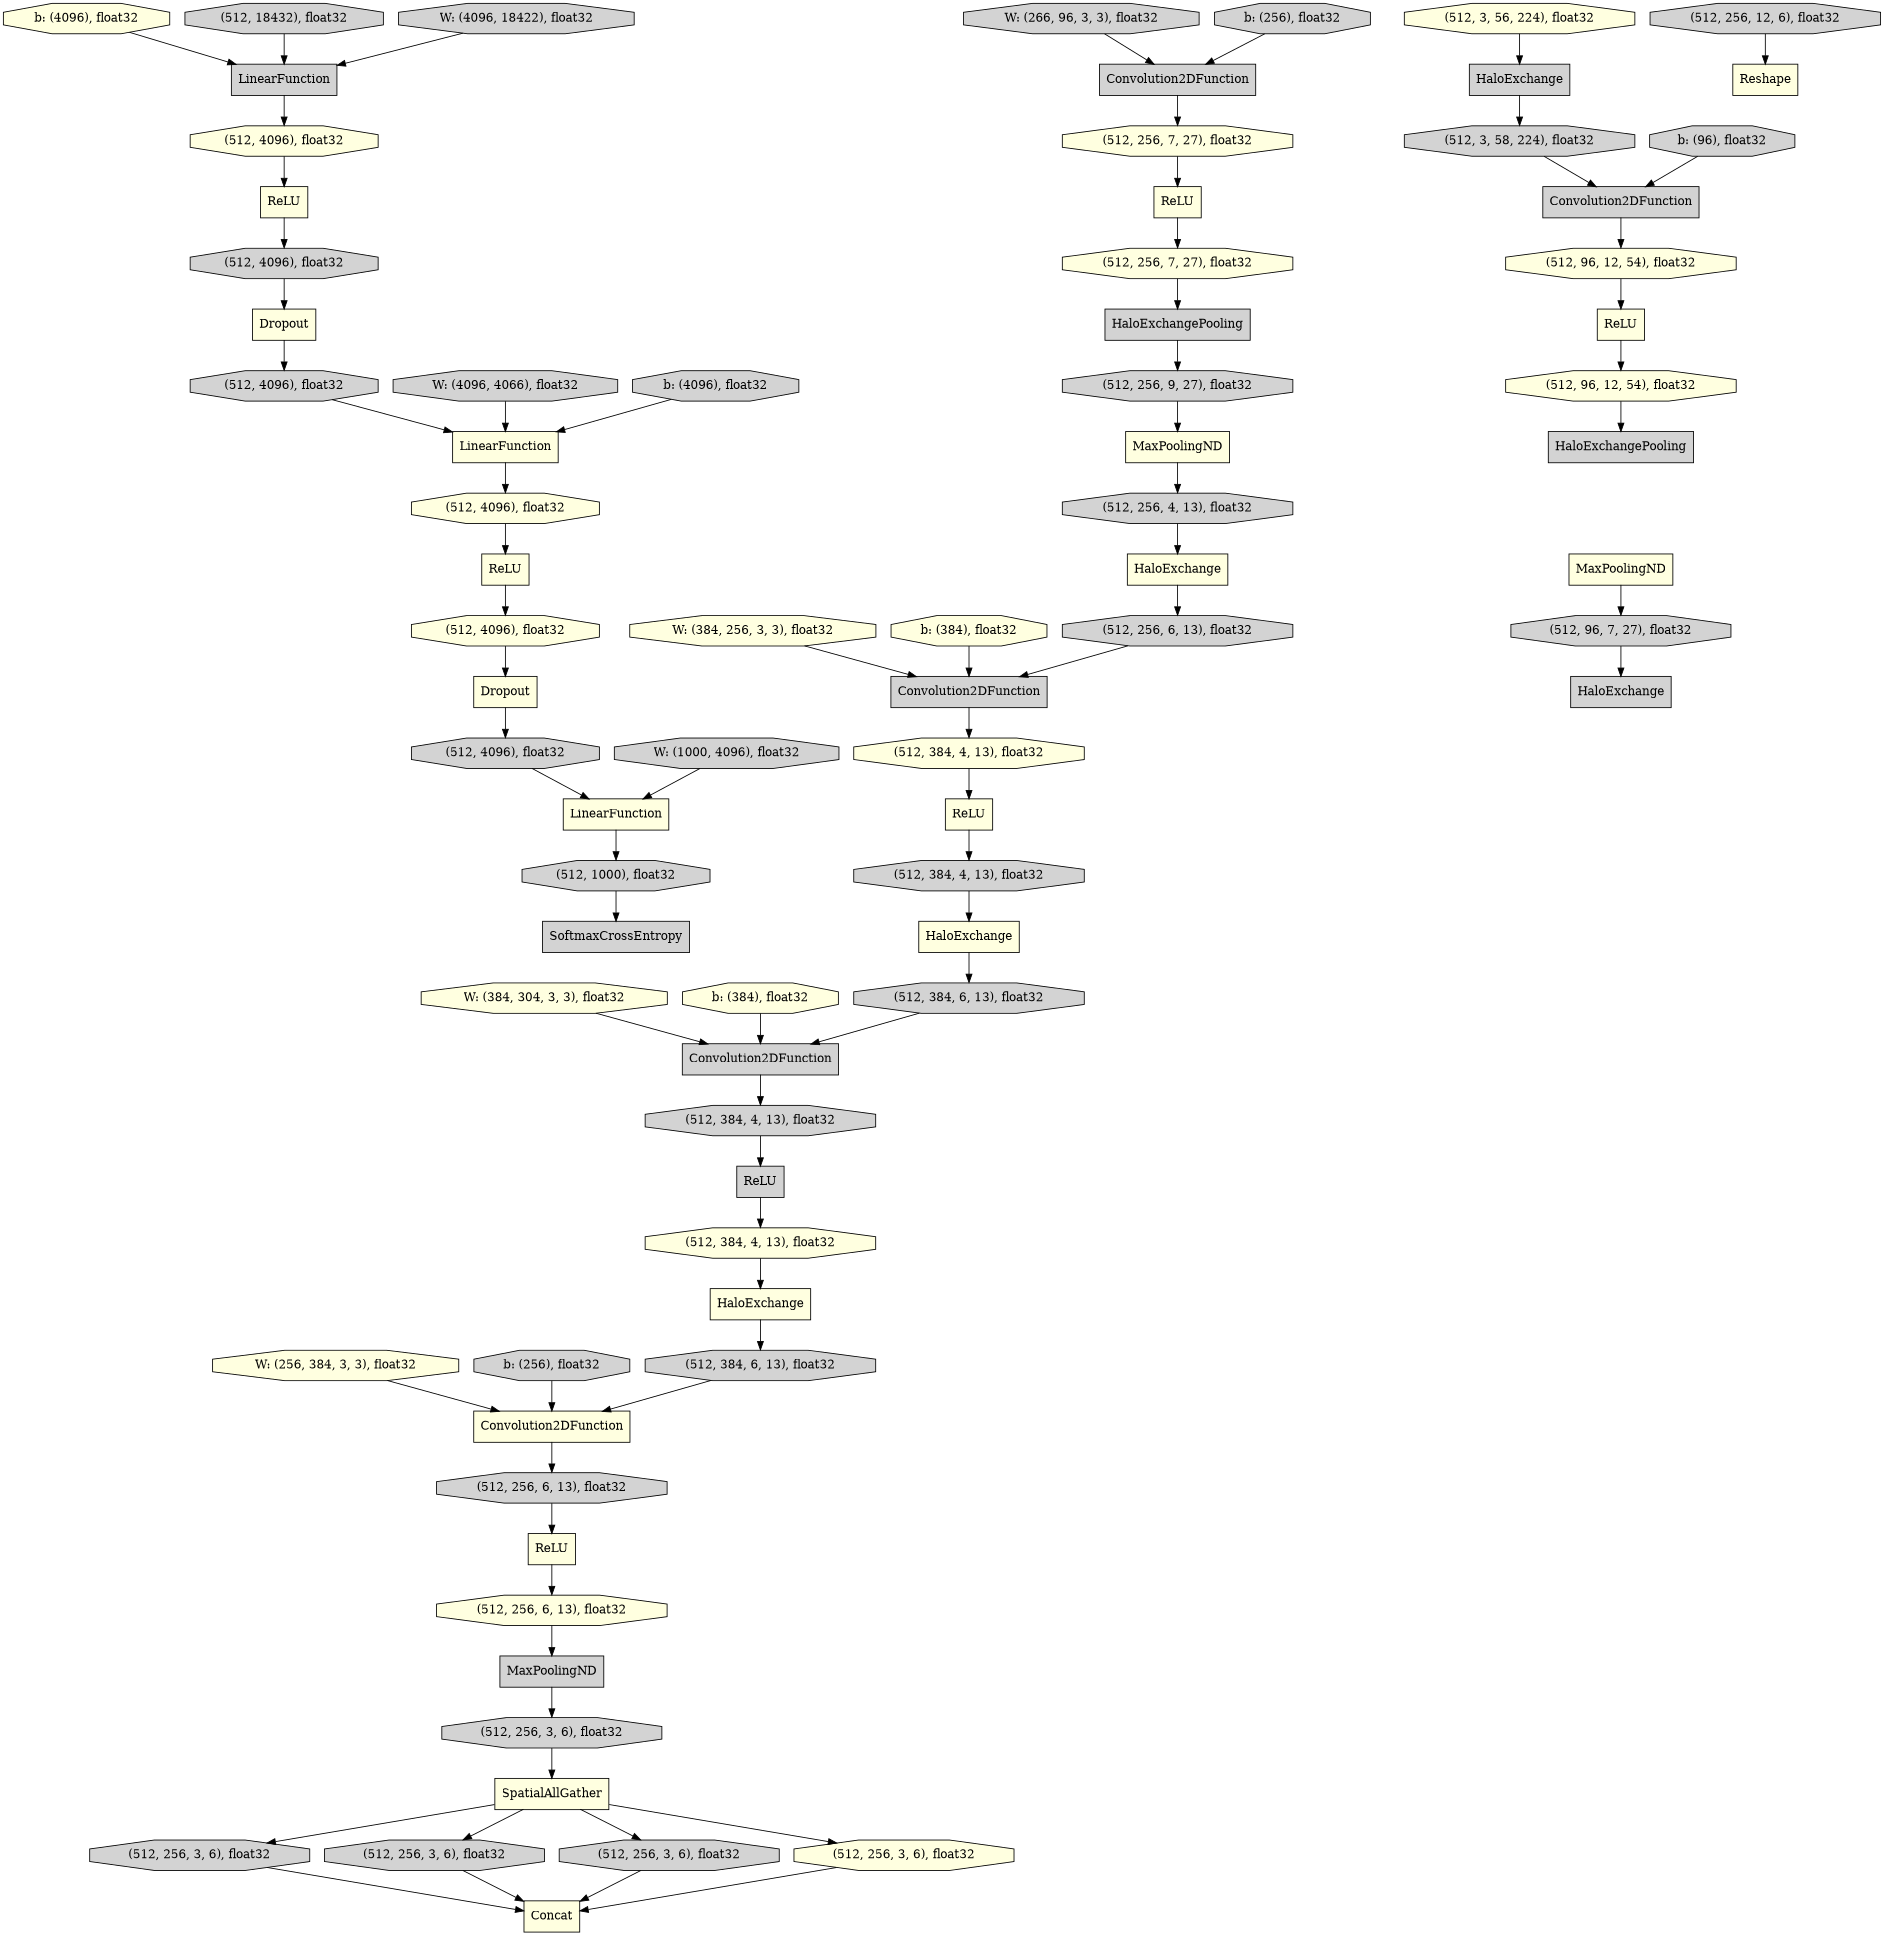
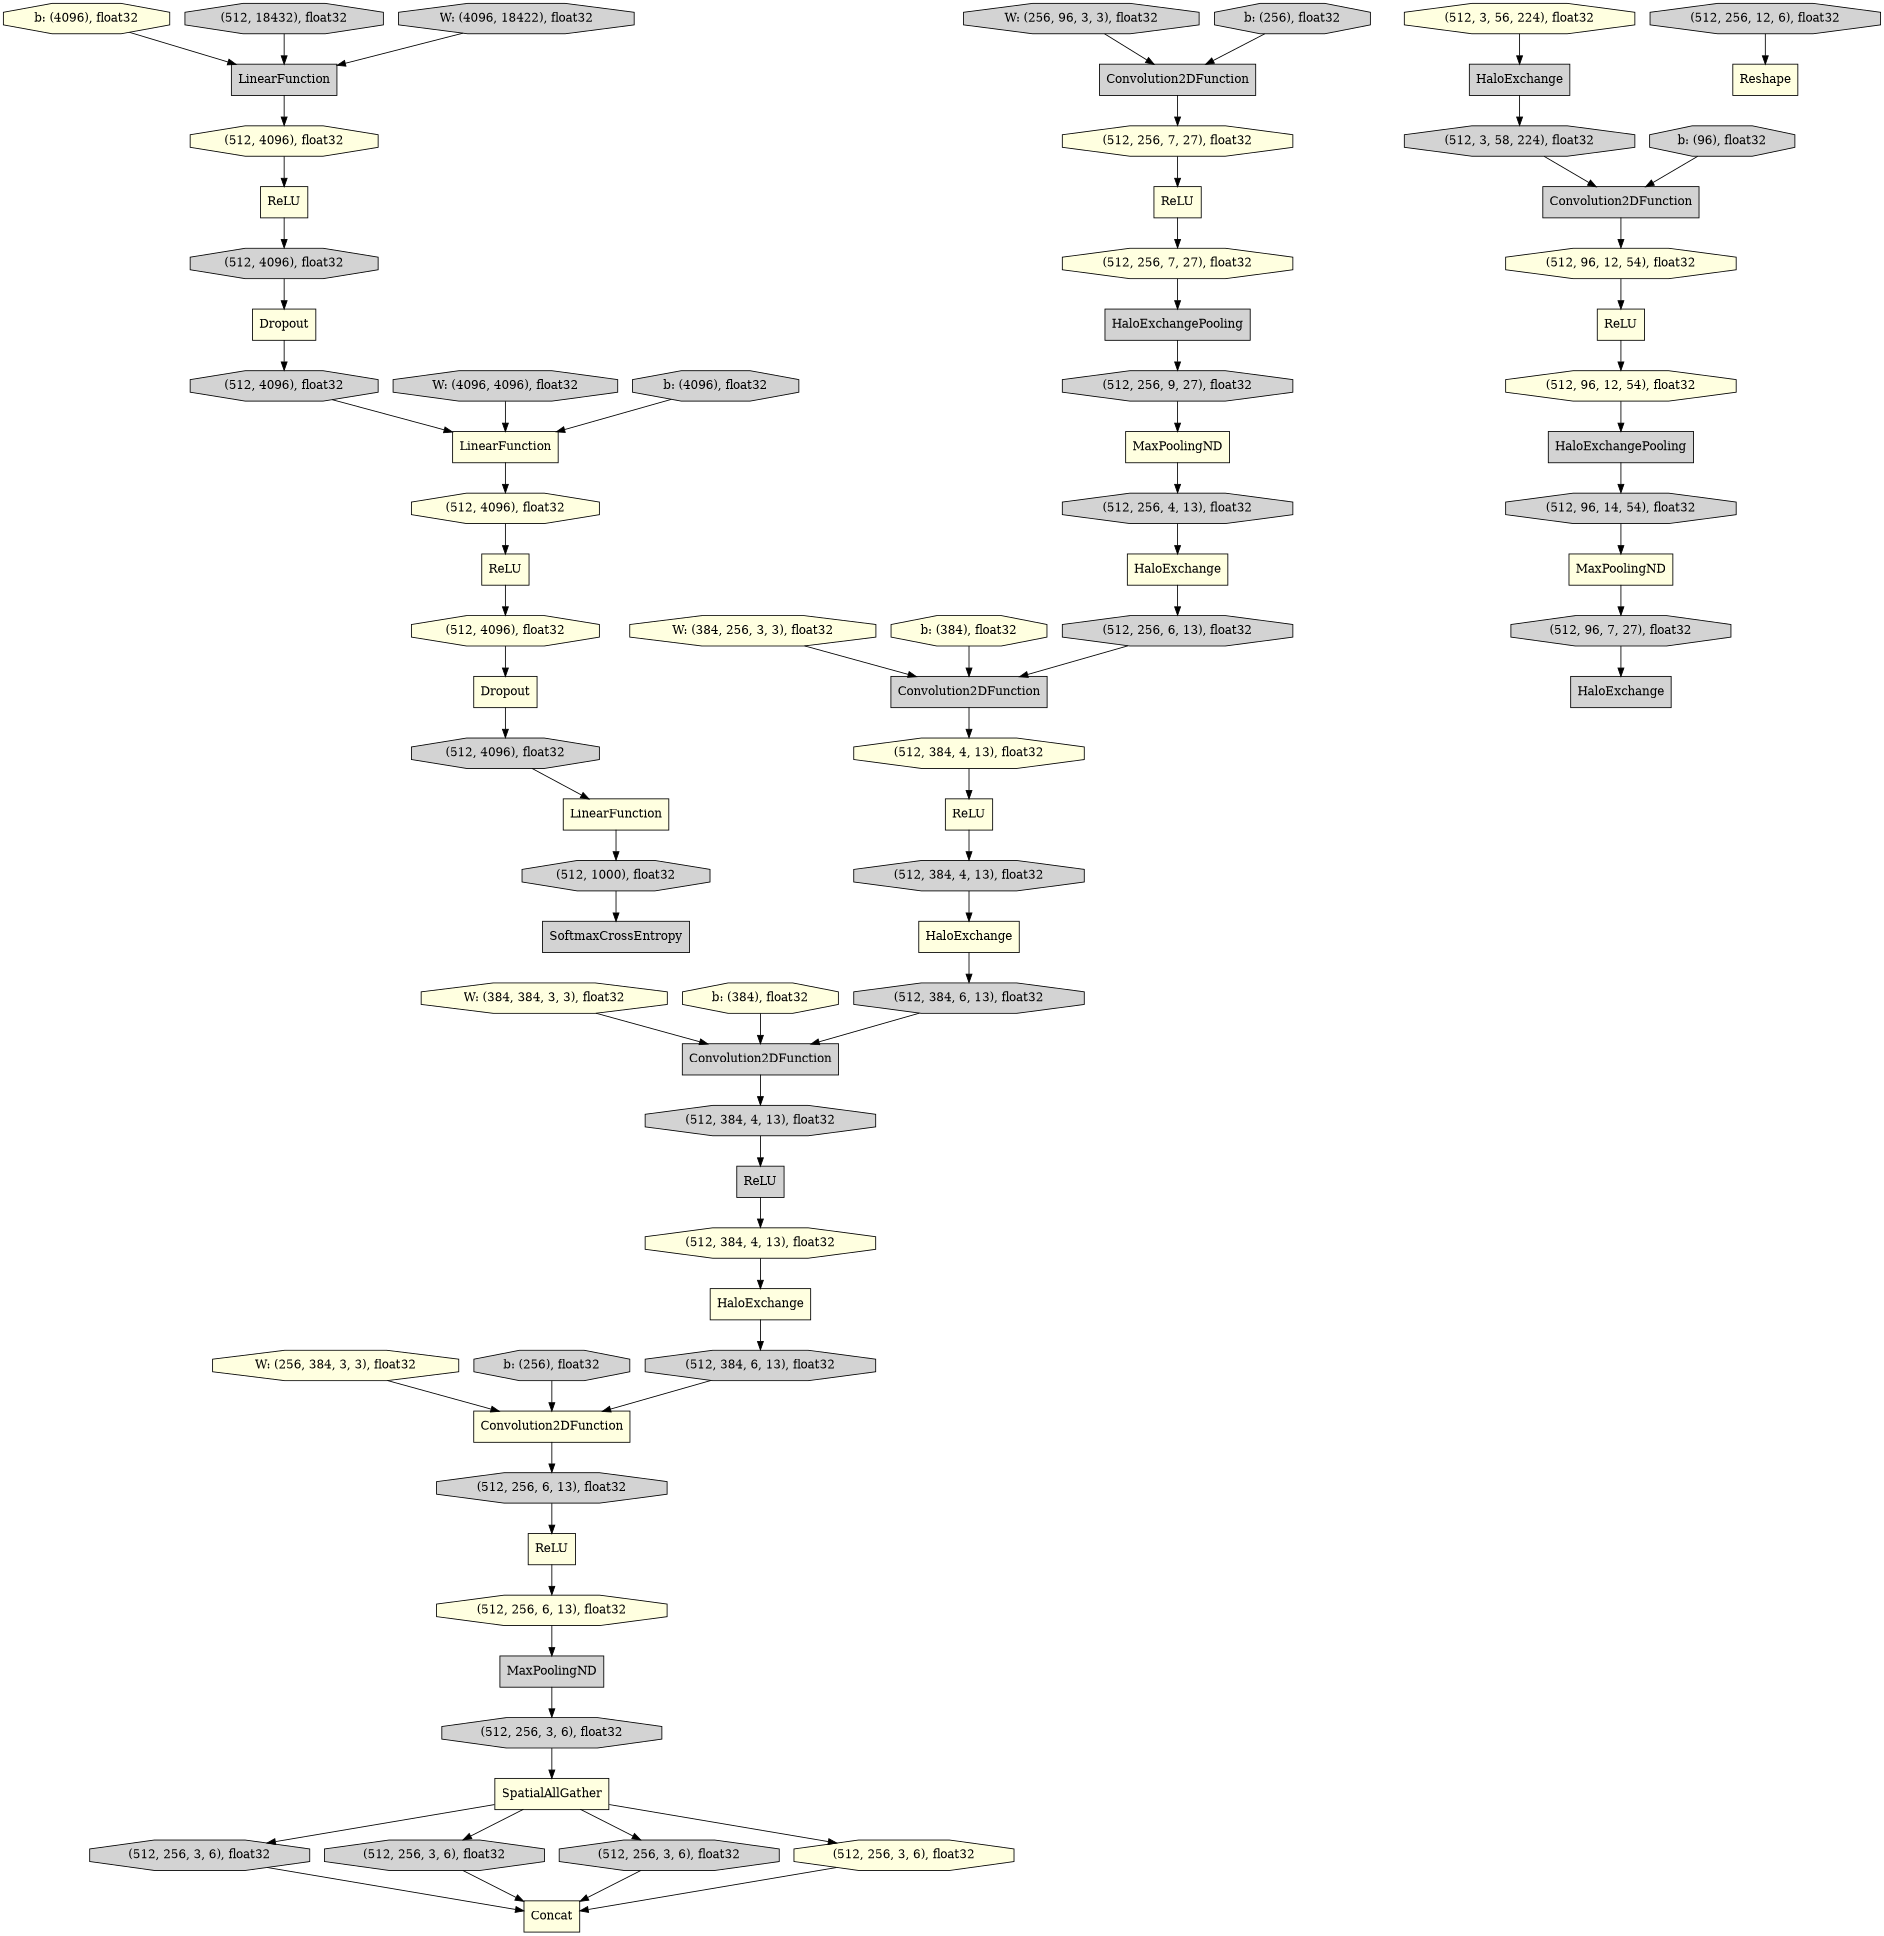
  digraph {
    rankdir=TB
    node [fillcolor=lightgrey shape=octagon style=filled]
    n1 [fillcolor=lightyellow label="b: (4096), float32"]
    n2 [label=LinearFunction shape=record]
    n3 [fillcolor=lightyellow label="(512, 4096), float32"]
    n4 [fillcolor=lightyellow label=HaloExchange shape=record]
    n5 [label="(512, 256, 6, 13), float32"]
    n6 [label=Convolution2DFunction shape=record]
    n7 [fillcolor=lightyellow label="(512, 384, 4, 13), float32"]
    n8 [fillcolor=lightyellow label=ReLU shape=record]
    n9 [label=Convolution2DFunction shape=record]
    n10 [label="(512, 384, 4, 13), float32"]
    n11 [label=ReLU shape=record]
-   n12 [label="W: (4096, 4066), float32"]
+   n12 [label="W: (4096, 4096), float32"]
    n13 [fillcolor=lightyellow label=LinearFunction shape=record]
    n14 [fillcolor=lightyellow label="(512, 4096), float32"]
    n15 [label=Convolution2DFunction shape=record]
    n16 [fillcolor=lightyellow label="(512, 256, 7, 27), float32"]
    n17 [label="b: (4096), float32"]
    n18 [fillcolor=lightyellow label=ReLU shape=record]
    n19 [fillcolor=lightyellow label="(512, 256, 7, 27), float32"]
    n20 [label=HaloExchangePooling shape=record]
    n21 [label="(512, 96, 7, 27), float32"]
    n22 [label=HaloExchange shape=record]
    n23 [label="(512, 384, 4, 13), float32"]
    n24 [fillcolor=lightyellow label=HaloExchange shape=record]
    n25 [label="(512, 4096), float32"]
    n26 [fillcolor=lightyellow label=LinearFunction shape=record]
    n27 [label="(512, 1000), float32"]
    n28 [label="(512, 384, 6, 13), float32"]
    n29 [fillcolor=lightyellow label="(512, 4096), float32"]
    n30 [fillcolor=lightyellow label=Dropout shape=record]
-   n31 [label="W: (1000, 4096), float32"]
    n32 [fillcolor=lightyellow label="(512, 96, 12, 54), float32"]
    n33 [fillcolor=lightyellow label=ReLU shape=record]
    n34 [fillcolor=lightyellow label="(512, 96, 12, 54), float32"]
    n35 [fillcolor=lightyellow label="(512, 3, 56, 224), float32"]
    n36 [label=HaloExchange shape=record]
    n37 [label="(512, 3, 58, 224), float32"]
    n38 [label="(512, 4096), float32"]
    n39 [fillcolor=lightyellow label=Dropout shape=record]
    n40 [label="(512, 4096), float32"]
    n41 [label=SoftmaxCrossEntropy shape=record]
    n42 [label="(512, 256, 9, 27), float32"]
    n43 [fillcolor=lightyellow label="(512, 384, 4, 13), float32"]
    n44 [fillcolor=lightyellow label=HaloExchange shape=record]
    n45 [label="(512, 18432), float32"]
    n46 [label="(512, 384, 6, 13), float32"]
    n47 [fillcolor=lightyellow label=Convolution2DFunction shape=record]
    n48 [fillcolor=lightyellow label=ReLU shape=record]
    n49 [label=Convolution2DFunction shape=record]
    n50 [label="(512, 256, 6, 13), float32"]
    n51 [fillcolor=lightyellow label=ReLU shape=record]
    n52 [fillcolor=lightyellow label="(512, 256, 6, 13), float32"]
    n53 [label=MaxPoolingND shape=record]
    n54 [label="(512, 256, 4, 13), float32"]
    n55 [fillcolor=lightyellow label=MaxPoolingND shape=record]
    n56 [fillcolor=lightyellow label=ReLU shape=record]
    n57 [label="(512, 256, 3, 6), float32"]
    n58 [fillcolor=lightyellow label=Concat shape=record]
    n59 [label="b: (96), float32"]
    n60 [label="(512, 256, 3, 6), float32"]
-   n61 [label="W: (266, 96, 3, 3), float32"]
+   n61 [label="W: (256, 96, 3, 3), float32"]
    n62 [fillcolor=lightyellow label=SpatialAllGather shape=record]
    n63 [fillcolor=lightyellow label=MaxPoolingND shape=record]
    n64 [label=HaloExchangePooling shape=record]
+   n65 [label="(512, 96, 14, 54), float32"]
    n66 [label="(512, 256, 12, 6), float32"]
    n67 [fillcolor=lightyellow label=Reshape shape=record]
    n68 [label="b: (256), float32"]
    n69 [label="(512, 256, 3, 6), float32"]
    n70 [fillcolor=lightyellow label="W: (384, 256, 3, 3), float32"]
    n71 [label="(512, 256, 3, 6), float32"]
    n72 [fillcolor=lightyellow label="(512, 256, 3, 6), float32"]
    n73 [fillcolor=lightyellow label="b: (384), float32"]
-   n74 [fillcolor=lightyellow label="W: (384, 304, 3, 3), float32"]
+   n74 [fillcolor=lightyellow label="W: (384, 384, 3, 3), float32"]
    n75 [fillcolor=lightyellow label="b: (384), float32"]
    n76 [fillcolor=lightyellow label="W: (256, 384, 3, 3), float32"]
    n77 [label="b: (256), float32"]
    n78 [label="W: (4096, 18422), float32"]
    n1 -> n2
    n2 -> n3
    n3 -> n56
    n4 -> n5
    n5 -> n6
    n6 -> n7
    n7 -> n8
    n8 -> n23
    n9 -> n10
    n10 -> n11
    n11 -> n43
    n12 -> n13
    n13 -> n14
    n14 -> n48
    n15 -> n16
    n16 -> n18
    n17 -> n13
    n18 -> n19
    n19 -> n20
    n20 -> n42
    n21 -> n22
    n23 -> n24
    n24 -> n28
    n25 -> n26
    n26 -> n27
    n27 -> n41
    n28 -> n9
    n29 -> n30
    n30 -> n25
-   n31 -> n26
    n32 -> n33
    n33 -> n34
    n34 -> n64
    n35 -> n36
    n36 -> n37
    n37 -> n49
    n38 -> n39
    n39 -> n40
    n40 -> n13
    n42 -> n55
    n43 -> n44
    n44 -> n46
    n45 -> n2
    n46 -> n47
    n47 -> n50
    n48 -> n29
    n49 -> n32
    n50 -> n51
    n51 -> n52
    n52 -> n53
    n53 -> n60
    n54 -> n4
    n55 -> n54
    n56 -> n38
    n57 -> n58
    n59 -> n49
    n60 -> n62
    n61 -> n15
    n62 -> n57
    n62 -> n69
    n62 -> n71
    n62 -> n72
    n63 -> n21
+   n64 -> n65
+   n65 -> n63
    n66 -> n67
    n68 -> n15
    n69 -> n58
    n70 -> n6
    n71 -> n58
    n72 -> n58
    n73 -> n6
    n74 -> n9
    n75 -> n9
    n76 -> n47
    n77 -> n47
    n78 -> n2
  }
